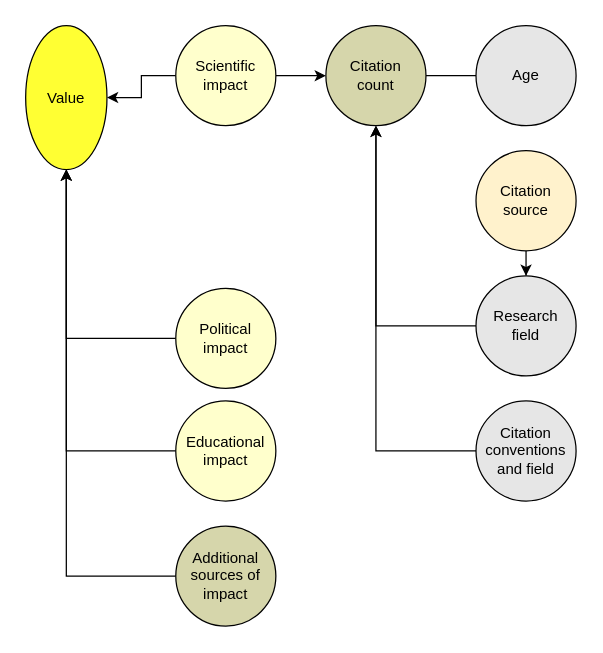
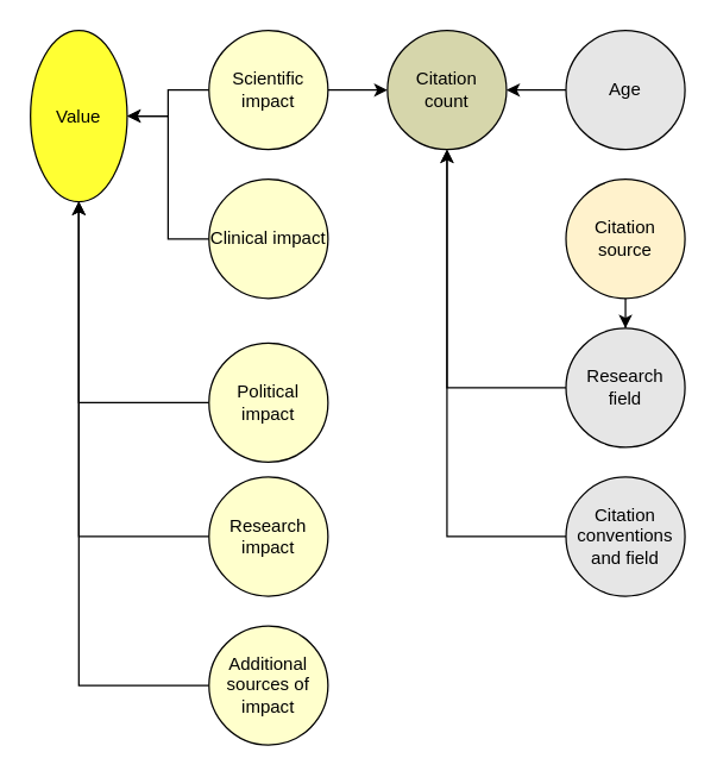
  <mxCell id="0" />
  <mxCell id="1" parent="0" />
+ <mxCell id="2" style="edgeStyle=orthogonalEdgeStyle;rounded=0;orthogonalLoop=1;jettySize=auto;html=1;" parent="1" source="3" target="22" edge="1"><mxGeometry relative="1" as="geometry" /></mxCell>
+ <mxCell id="3" value="Clinical impact" style="ellipse;whiteSpace=wrap;html=1;aspect=fixed;fillColor=#FFFFCC;" parent="1" vertex="1"><mxGeometry x="140" y="120" width="80" height="80" as="geometry" /></mxCell>
  <mxCell id="4" style="edgeStyle=orthogonalEdgeStyle;rounded=0;orthogonalLoop=1;jettySize=auto;html=1;" parent="1" source="5" target="22" edge="1"><mxGeometry relative="1" as="geometry" /></mxCell>
  <mxCell id="5" value="Political impact" style="ellipse;whiteSpace=wrap;html=1;aspect=fixed;fillColor=#FFFFCC;" parent="1" vertex="1"><mxGeometry x="140" y="230" width="80" height="80" as="geometry" /></mxCell>
  <mxCell id="6" style="edgeStyle=orthogonalEdgeStyle;rounded=0;orthogonalLoop=1;jettySize=auto;html=1;" parent="1" source="8" target="22" edge="1"><mxGeometry relative="1" as="geometry" /></mxCell>
  <mxCell id="7" style="edgeStyle=orthogonalEdgeStyle;rounded=0;orthogonalLoop=1;jettySize=auto;html=1;" parent="1" source="8" target="21" edge="1"><mxGeometry relative="1" as="geometry" /></mxCell>
  <mxCell id="8" value="Scientific&lt;br&gt;impact" style="ellipse;whiteSpace=wrap;html=1;aspect=fixed;fillColor=#FFFFCC;" parent="1" vertex="1"><mxGeometry x="140" y="20" width="80" height="80" as="geometry" /></mxCell>
  <mxCell id="9" style="edgeStyle=orthogonalEdgeStyle;rounded=0;orthogonalLoop=1;jettySize=auto;html=1;" parent="1" source="10" target="22" edge="1"><mxGeometry relative="1" as="geometry" /></mxCell>
- <mxCell id="10" value="Additional sources of impact" style="ellipse;whiteSpace=wrap;html=1;aspect=fixed;fillColor=#d6d6ab;" parent="1" vertex="1"><mxGeometry x="140" y="420" width="80" height="80" as="geometry" /></mxCell>
+ <mxCell id="10" value="Additional sources of impact" style="ellipse;whiteSpace=wrap;html=1;aspect=fixed;fillColor=#FFFFCC;" parent="1" vertex="1"><mxGeometry x="140" y="420" width="80" height="80" as="geometry" /></mxCell>
  <mxCell id="11" style="edgeStyle=orthogonalEdgeStyle;rounded=0;orthogonalLoop=1;jettySize=auto;html=1;" parent="1" source="12" target="22" edge="1"><mxGeometry relative="1" as="geometry" /></mxCell>
- <mxCell id="12" value="Educational impact" style="ellipse;whiteSpace=wrap;html=1;aspect=fixed;fillColor=#FFFFCC;" parent="1" vertex="1"><mxGeometry x="140" y="320" width="80" height="80" as="geometry" /></mxCell>
+ <mxCell id="12" value="Research impact" style="ellipse;whiteSpace=wrap;html=1;aspect=fixed;fillColor=#FFFFCC;" parent="1" vertex="1"><mxGeometry x="140" y="320" width="80" height="80" as="geometry" /></mxCell>
  <mxCell id="13" style="edgeStyle=orthogonalEdgeStyle;rounded=0;orthogonalLoop=1;jettySize=auto;html=1;" parent="1" source="14" target="16" edge="1"><mxGeometry relative="1" as="geometry" /></mxCell>
  <mxCell id="14" value="Citation&lt;br&gt;source" style="ellipse;whiteSpace=wrap;html=1;aspect=fixed;fillColor=#fff2cc;" parent="1" vertex="1"><mxGeometry x="380" y="120" width="80" height="80" as="geometry" /></mxCell>
  <mxCell id="15" style="edgeStyle=orthogonalEdgeStyle;rounded=0;orthogonalLoop=1;jettySize=auto;html=1;" parent="1" source="16" target="21" edge="1"><mxGeometry relative="1" as="geometry" /></mxCell>
  <mxCell id="16" value="Research&lt;br&gt;field" style="ellipse;whiteSpace=wrap;html=1;aspect=fixed;fillColor=#E6E6E6;" parent="1" vertex="1"><mxGeometry x="380" y="220" width="80" height="80" as="geometry" /></mxCell>
- <mxCell id="17" style="edgeStyle=orthogonalEdgeStyle;rounded=0;orthogonalLoop=1;jettySize=auto;html=1;endArrow=none;" parent="1" source="18" target="21" edge="1"><mxGeometry relative="1" as="geometry" /></mxCell>
+ <mxCell id="17" style="edgeStyle=orthogonalEdgeStyle;rounded=0;orthogonalLoop=1;jettySize=auto;html=1;" parent="1" source="18" target="21" edge="1"><mxGeometry relative="1" as="geometry" /></mxCell>
  <mxCell id="18" value="Age" style="ellipse;whiteSpace=wrap;html=1;aspect=fixed;fillColor=#E6E6E6;" parent="1" vertex="1"><mxGeometry x="380" y="20" width="80" height="80" as="geometry" /></mxCell>
  <mxCell id="19" style="edgeStyle=orthogonalEdgeStyle;rounded=0;orthogonalLoop=1;jettySize=auto;html=1;" parent="1" source="20" target="21" edge="1"><mxGeometry relative="1" as="geometry" /></mxCell>
  <mxCell id="20" value="Citation conventions and field" style="ellipse;whiteSpace=wrap;html=1;aspect=fixed;fillColor=#E6E6E6;" parent="1" vertex="1"><mxGeometry x="380" y="320" width="80" height="80" as="geometry" /></mxCell>
  <mxCell id="21" value="Citation&lt;br&gt;count" style="ellipse;whiteSpace=wrap;html=1;aspect=fixed;fillColor=#D6D6AB;" parent="1" vertex="1"><mxGeometry x="260" y="20" width="80" height="80" as="geometry" /></mxCell>
  <mxCell id="22" value="Value" style="ellipse;whiteSpace=wrap;html=1;aspect=fixed;fillColor=#FFFF33;" parent="1" vertex="1"><mxGeometry x="20" y="20" width="65" height="115" as="geometry" /></mxCell>
